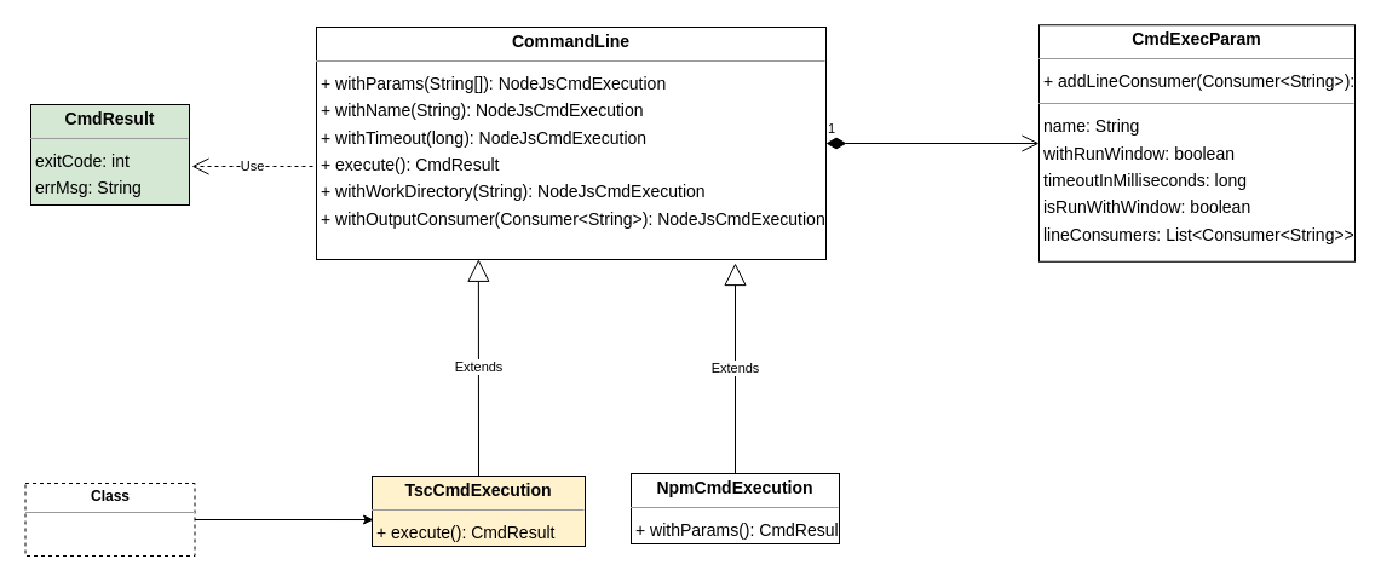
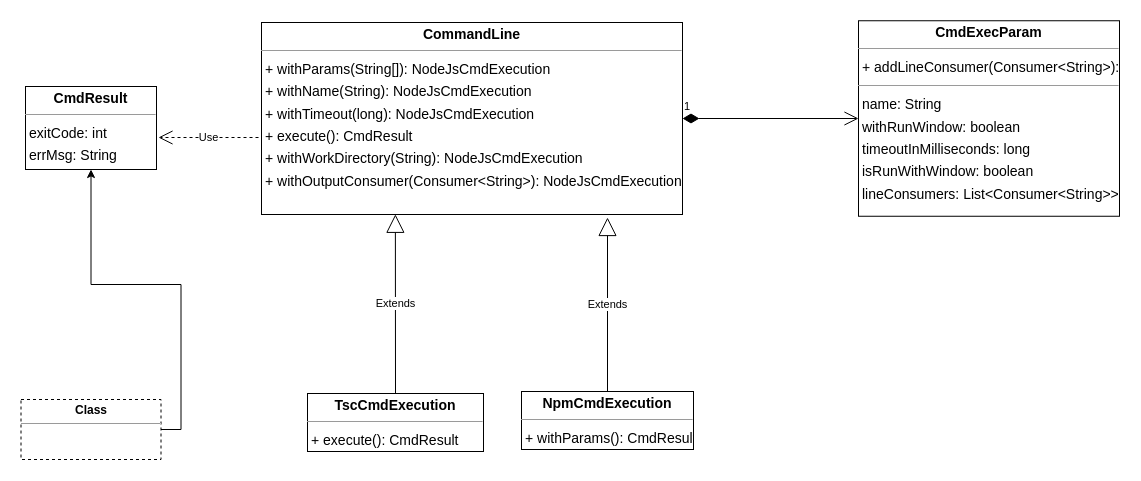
  <mxCell id="0" />
  <mxCell id="1" parent="0" />
  <mxCell id="2" value="&lt;p style=&quot;margin:0px;margin-top:4px;text-align:center;&quot;&gt;&lt;b&gt;CmdExecParam&lt;/b&gt;&lt;/p&gt;&lt;hr size=&quot;1&quot;&gt;&lt;p style=&quot;margin:0 0 0 4px;line-height:1.6;&quot;&gt;+ addLineConsumer(Consumer&amp;lt;String&amp;gt;): void&lt;/p&gt;&lt;hr size=&quot;1&quot;&gt;&lt;p style=&quot;margin:0 0 0 4px;line-height:1.6;&quot;&gt; name: String&lt;br&gt; withRunWindow: boolean&lt;br&gt; timeoutInMilliseconds: long&lt;br&gt; isRunWithWindow: boolean&lt;br&gt; lineConsumers: List&amp;lt;Consumer&amp;lt;String&amp;gt;&amp;gt;&lt;br&gt;&lt;/p&gt;" style="verticalAlign=top;align=left;overflow=fill;fontSize=14;fontFamily=Helvetica;html=1;rounded=0;shadow=0;comic=0;labelBackgroundColor=none;strokeWidth=1;" parent="1" vertex="1"><mxGeometry x="858" y="20.25" width="261" height="195.5" as="geometry" /></mxCell>
- <mxCell id="3" value="&lt;p style=&quot;margin:0px;margin-top:4px;text-align:center;&quot;&gt;&lt;b&gt;CmdResult&lt;/b&gt;&lt;/p&gt;&lt;hr size=&quot;1&quot;/&gt;&lt;p style=&quot;margin:0 0 0 4px;line-height:1.6;&quot;&gt; exitCode: int&lt;br/&gt; errMsg: String&lt;/p&gt;" style="verticalAlign=top;align=left;overflow=fill;fontSize=14;fontFamily=Helvetica;html=1;rounded=0;shadow=0;comic=0;labelBackgroundColor=none;strokeWidth=1;fillColor=#d5e8d4;" parent="1" vertex="1"><mxGeometry x="25" y="86" width="131" height="83" as="geometry" /></mxCell>
+ <mxCell id="3" value="&lt;p style=&quot;margin:0px;margin-top:4px;text-align:center;&quot;&gt;&lt;b&gt;CmdResult&lt;/b&gt;&lt;/p&gt;&lt;hr size=&quot;1&quot;/&gt;&lt;p style=&quot;margin:0 0 0 4px;line-height:1.6;&quot;&gt; exitCode: int&lt;br/&gt; errMsg: String&lt;/p&gt;" style="verticalAlign=top;align=left;overflow=fill;fontSize=14;fontFamily=Helvetica;html=1;rounded=0;shadow=0;comic=0;labelBackgroundColor=none;strokeWidth=1;" parent="1" vertex="1"><mxGeometry x="25" y="86" width="131" height="83" as="geometry" /></mxCell>
  <mxCell id="4" value="&lt;p style=&quot;margin:0px;margin-top:4px;text-align:center;&quot;&gt;&lt;b style=&quot;border-color: var(--border-color);&quot;&gt;CommandLine&lt;/b&gt;&lt;br&gt;&lt;/p&gt;&lt;hr size=&quot;1&quot;&gt;&lt;p style=&quot;margin:0 0 0 4px;line-height:1.6;&quot;&gt;+ withParams(String[]): NodeJsCmdExecution&lt;br&gt;+ withName(String): NodeJsCmdExecution&lt;br&gt;+ withTimeout(long): NodeJsCmdExecution&lt;br&gt;+ execute(): CmdResult&lt;br&gt;+ withWorkDirectory(String): NodeJsCmdExecution&lt;br&gt;+ withOutputConsumer(Consumer&amp;lt;String&amp;gt;): NodeJsCmdExecution&lt;/p&gt;" style="verticalAlign=top;align=left;overflow=fill;fontSize=14;fontFamily=Helvetica;html=1;rounded=0;shadow=0;comic=0;labelBackgroundColor=none;strokeWidth=1;" parent="1" vertex="1"><mxGeometry x="261" y="22" width="421" height="192" as="geometry" /></mxCell>
  <mxCell id="5" value="&lt;p style=&quot;margin:0px;margin-top:4px;text-align:center;&quot;&gt;&lt;b&gt;NpmCmdExecution&lt;/b&gt;&lt;/p&gt;&lt;hr size=&quot;1&quot;&gt;&lt;p style=&quot;margin:0 0 0 4px;line-height:1.6;&quot;&gt;+ withParams(): CmdResult&lt;/p&gt;" style="verticalAlign=top;align=left;overflow=fill;fontSize=14;fontFamily=Helvetica;html=1;rounded=0;shadow=0;comic=0;labelBackgroundColor=none;strokeWidth=1;" parent="1" vertex="1"><mxGeometry x="521" y="391" width="172" height="58" as="geometry" /></mxCell>
- <mxCell id="6" value="&lt;p style=&quot;margin:0px;margin-top:4px;text-align:center;&quot;&gt;&lt;b&gt;TscCmdExecution&lt;/b&gt;&lt;/p&gt;&lt;hr size=&quot;1&quot;&gt;&lt;p style=&quot;margin:0 0 0 4px;line-height:1.6;&quot;&gt;+ execute(): CmdResult&lt;/p&gt;" style="verticalAlign=top;align=left;overflow=fill;fontSize=14;fontFamily=Helvetica;html=1;rounded=0;shadow=0;comic=0;labelBackgroundColor=none;strokeWidth=1;fillColor=#fff2cc;" parent="1" vertex="1"><mxGeometry x="307" y="393" width="176" height="58" as="geometry" /></mxCell>
+ <mxCell id="6" value="&lt;p style=&quot;margin:0px;margin-top:4px;text-align:center;&quot;&gt;&lt;b&gt;TscCmdExecution&lt;/b&gt;&lt;/p&gt;&lt;hr size=&quot;1&quot;&gt;&lt;p style=&quot;margin:0 0 0 4px;line-height:1.6;&quot;&gt;+ execute(): CmdResult&lt;/p&gt;" style="verticalAlign=top;align=left;overflow=fill;fontSize=14;fontFamily=Helvetica;html=1;rounded=0;shadow=0;comic=0;labelBackgroundColor=none;strokeWidth=1;" parent="1" vertex="1"><mxGeometry x="307" y="393" width="176" height="58" as="geometry" /></mxCell>
  <mxCell id="7" value="Extends" style="endArrow=block;endSize=16;endFill=0;html=1;rounded=0;exitX=0.5;exitY=0;exitDx=0;exitDy=0;entryX=0.318;entryY=0.999;entryDx=0;entryDy=0;entryPerimeter=0;" edge="1" parent="1" source="6" target="4"><mxGeometry width="160" relative="1" as="geometry"><mxPoint x="319" y="328" as="sourcePoint" /><mxPoint x="489" y="288" as="targetPoint" /></mxGeometry></mxCell>
  <mxCell id="8" value="Extends" style="endArrow=block;endSize=16;endFill=0;html=1;rounded=0;exitX=0.5;exitY=0;exitDx=0;exitDy=0;" edge="1" parent="1" source="5"><mxGeometry width="160" relative="1" as="geometry"><mxPoint x="609" y="278" as="sourcePoint" /><mxPoint x="607" y="217" as="targetPoint" /></mxGeometry></mxCell>
  <mxCell id="9" value="1" style="endArrow=open;html=1;endSize=12;startArrow=diamondThin;startSize=14;startFill=1;edgeStyle=orthogonalEdgeStyle;align=left;verticalAlign=bottom;rounded=0;exitX=1;exitY=0.5;exitDx=0;exitDy=0;entryX=0;entryY=0.5;entryDx=0;entryDy=0;" edge="1" parent="1" source="4" target="2"><mxGeometry x="-1" y="3" relative="1" as="geometry"><mxPoint x="679" y="146" as="sourcePoint" /><mxPoint x="839" y="146" as="targetPoint" /></mxGeometry></mxCell>
  <mxCell id="10" value="Use" style="endArrow=open;endSize=12;dashed=1;html=1;rounded=0;" edge="1" parent="1"><mxGeometry width="160" relative="1" as="geometry"><mxPoint x="258" y="137" as="sourcePoint" /><mxPoint x="158" y="137" as="targetPoint" /></mxGeometry></mxCell>
- <mxCell id="11" style="edgeStyle=orthogonalEdgeStyle;rounded=0;orthogonalLoop=1;jettySize=auto;html=1;exitX=1;exitY=0.5;exitDx=0;exitDy=0;entryX=0.006;entryY=0.621;entryDx=0;entryDy=0;entryPerimeter=0;" edge="1" parent="1" source="12" target="6"><mxGeometry relative="1" as="geometry"><mxPoint x="301" y="428" as="targetPoint" /></mxGeometry></mxCell>
+ <mxCell id="11" style="edgeStyle=orthogonalEdgeStyle;rounded=0;orthogonalLoop=1;jettySize=auto;html=1;exitX=1;exitY=0.5;exitDx=0;exitDy=0;" edge="1" parent="1" source="12" target="3"><mxGeometry relative="1" as="geometry"><mxPoint x="301" y="428" as="targetPoint" /></mxGeometry></mxCell>
  <mxCell id="12" value="&lt;p style=&quot;margin:0px;margin-top:4px;text-align:center;&quot;&gt;&lt;b&gt;Class&lt;/b&gt;&lt;/p&gt;&lt;hr size=&quot;1&quot;/&gt;&lt;div style=&quot;height:2px;&quot;&gt;&lt;/div&gt;" style="verticalAlign=top;align=left;overflow=fill;fontSize=12;fontFamily=Helvetica;html=1;whiteSpace=wrap;dashed=1;" vertex="1" parent="1"><mxGeometry x="20.5" y="399" width="140" height="60" as="geometry" /></mxCell>
